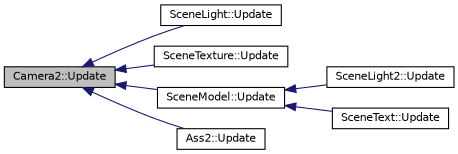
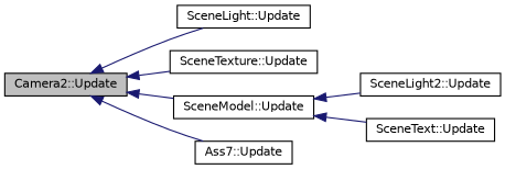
  digraph {
    rankdir=LR
    node [color=black fontname=Helvetica fontsize=10 shape=record]
    edge [color=midnightblue dir=back fontname=Helvetica fontsize=10 labelfontname=Helvetica labelfontsize=10 style=solid]
    n1 [fillcolor=grey75 fontcolor=black height=0.2 label="Camera2::Update" style=filled width=0.4]
    n2 [height=0.2 label="SceneLight::Update" width=0.4]
    n3 [height=0.2 label="SceneTexture::Update" width=0.4]
    n4 [height=0.2 label="SceneModel::Update" width=0.4]
-   n5 [height=0.2 label="Ass2::Update" width=0.4]
+   n5 [height=0.2 label="Ass7::Update" width=0.4]
    n6 [height=0.2 label="SceneLight2::Update" width=0.4]
    n7 [height=0.2 label="SceneText::Update" width=0.4]
    n1 -> n2
    n1 -> n3
    n1 -> n4
    n1 -> n5
    n4 -> n6
    n4 -> n7
  }
